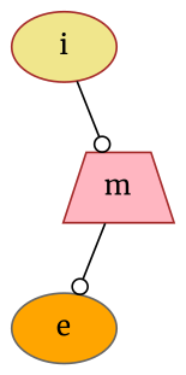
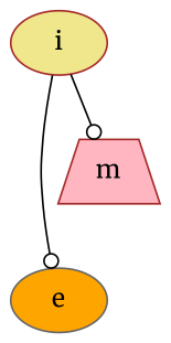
  digraph {
    fontname=Merriweather
    node [color=brown fontname=Merriweather shape=ellipse style=filled]
    edge [arrowhead=odot fontname=Merriweather]
    e [color=gray40 fillcolor=orange]
    m [fillcolor=lightpink shape=trapezium]
    i [fillcolor=khaki]
-   m -> e
+   i -> e
    i -> m
  }
